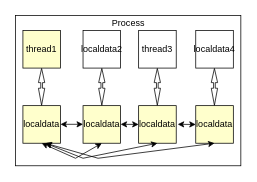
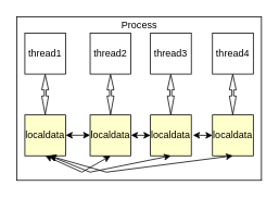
  <mxCell id="0" />
  <mxCell id="1" parent="0" />
  <mxCell id="2" value="" style="rounded=0;whiteSpace=wrap;html=1;" vertex="1" parent="1"><mxGeometry x="20" y="20" width="300" height="200" as="geometry" /></mxCell>
  <mxCell id="3" value="Process" style="text;html=1;align=center;verticalAlign=middle;resizable=0;points=[];autosize=1;strokeColor=none;fillColor=none;" vertex="1" parent="1"><mxGeometry x="140" y="20" width="60" height="20" as="geometry" /></mxCell>
- <mxCell id="4" value="thread1" style="rounded=0;whiteSpace=wrap;html=1;fillColor=#ffffcc;" vertex="1" parent="1"><mxGeometry x="30" y="40" width="50" height="50" as="geometry" /></mxCell>
- <mxCell id="5" value="localdata2" style="rounded=0;whiteSpace=wrap;html=1;" vertex="1" parent="1"><mxGeometry x="110" y="40" width="50" height="50" as="geometry" /></mxCell>
+ <mxCell id="4" value="thread1" style="rounded=0;whiteSpace=wrap;html=1;" vertex="1" parent="1"><mxGeometry x="30" y="40" width="50" height="50" as="geometry" /></mxCell>
+ <mxCell id="5" value="thread2" style="rounded=0;whiteSpace=wrap;html=1;" vertex="1" parent="1"><mxGeometry x="110" y="40" width="50" height="50" as="geometry" /></mxCell>
  <mxCell id="6" value="thread3" style="rounded=0;whiteSpace=wrap;html=1;" vertex="1" parent="1"><mxGeometry x="184" y="40" width="50" height="50" as="geometry" /></mxCell>
- <mxCell id="7" value="localdata4" style="rounded=0;whiteSpace=wrap;html=1;" vertex="1" parent="1"><mxGeometry x="260" y="40" width="50" height="50" as="geometry" /></mxCell>
+ <mxCell id="7" value="thread4" style="rounded=0;whiteSpace=wrap;html=1;" vertex="1" parent="1"><mxGeometry x="260" y="40" width="50" height="50" as="geometry" /></mxCell>
  <mxCell id="8" value="localdata" style="rounded=0;whiteSpace=wrap;html=1;fillColor=#FFFFCC;" vertex="1" parent="1"><mxGeometry x="30" y="140" width="50" height="50" as="geometry" /></mxCell>
  <mxCell id="9" value="localdata" style="rounded=0;whiteSpace=wrap;html=1;fillColor=#FFFFCC;" vertex="1" parent="1"><mxGeometry x="110" y="140" width="50" height="50" as="geometry" /></mxCell>
  <mxCell id="10" value="localdata" style="rounded=0;whiteSpace=wrap;html=1;fillColor=#FFFFCC;" vertex="1" parent="1"><mxGeometry x="184" y="140" width="50" height="50" as="geometry" /></mxCell>
  <mxCell id="11" value="localdata" style="rounded=0;whiteSpace=wrap;html=1;fillColor=#FFFFCC;" vertex="1" parent="1"><mxGeometry x="260" y="140" width="50" height="50" as="geometry" /></mxCell>
  <mxCell id="12" value="" style="shape=flexArrow;endArrow=classic;startArrow=classic;html=1;rounded=0;endWidth=5.161;endSize=5.947;width=2.258;startSize=7.226;startWidth=5.161;" edge="1" parent="1"><mxGeometry width="100" height="100" relative="1" as="geometry"><mxPoint x="54.86" y="140" as="sourcePoint" /><mxPoint x="54.86" y="90" as="targetPoint" /></mxGeometry></mxCell>
  <mxCell id="13" value="" style="shape=flexArrow;endArrow=classic;startArrow=classic;html=1;rounded=0;endWidth=5.161;endSize=5.947;width=2.258;startSize=7.226;startWidth=5.161;" edge="1" parent="1"><mxGeometry width="100" height="100" relative="1" as="geometry"><mxPoint x="135" y="140" as="sourcePoint" /><mxPoint x="135" y="90" as="targetPoint" /></mxGeometry></mxCell>
  <mxCell id="14" value="" style="shape=flexArrow;endArrow=classic;startArrow=classic;html=1;rounded=0;endWidth=5.161;endSize=5.947;width=2.258;startSize=7.226;startWidth=5.161;" edge="1" parent="1"><mxGeometry width="100" height="100" relative="1" as="geometry"><mxPoint x="208.86" y="140" as="sourcePoint" /><mxPoint x="208.86" y="90" as="targetPoint" /></mxGeometry></mxCell>
  <mxCell id="15" value="" style="shape=flexArrow;endArrow=classic;startArrow=classic;html=1;rounded=0;endWidth=5.161;endSize=5.947;width=2.258;startSize=7.226;startWidth=5.161;" edge="1" parent="1"><mxGeometry width="100" height="100" relative="1" as="geometry"><mxPoint x="284.86" y="140" as="sourcePoint" /><mxPoint x="284.86" y="90" as="targetPoint" /></mxGeometry></mxCell>
  <mxCell id="16" value="" style="endArrow=classic;startArrow=classic;html=1;rounded=0;" edge="1" parent="1"><mxGeometry width="50" height="50" relative="1" as="geometry"><mxPoint x="80" y="164.83" as="sourcePoint" /><mxPoint x="110" y="164.83" as="targetPoint" /></mxGeometry></mxCell>
  <mxCell id="17" value="" style="endArrow=classic;startArrow=classic;html=1;rounded=0;entryX=0;entryY=0.5;entryDx=0;entryDy=0;" edge="1" parent="1" target="10"><mxGeometry width="50" height="50" relative="1" as="geometry"><mxPoint x="160" y="164.83" as="sourcePoint" /><mxPoint x="190" y="164.83" as="targetPoint" /></mxGeometry></mxCell>
  <mxCell id="18" value="" style="endArrow=classic;startArrow=classic;html=1;rounded=0;entryX=0;entryY=0.5;entryDx=0;entryDy=0;" edge="1" parent="1"><mxGeometry width="50" height="50" relative="1" as="geometry"><mxPoint x="236" y="164.86" as="sourcePoint" /><mxPoint x="260" y="165.03" as="targetPoint" /></mxGeometry></mxCell>
  <mxCell id="19" value="" style="endArrow=classic;startArrow=classic;html=1;rounded=0;exitX=0.5;exitY=1;exitDx=0;exitDy=0;entryX=0.5;entryY=1;entryDx=0;entryDy=0;" edge="1" parent="1" source="8" target="9"><mxGeometry width="50" height="50" relative="1" as="geometry"><mxPoint x="200" y="160" as="sourcePoint" /><mxPoint x="250" y="110" as="targetPoint" /><Array as="points"><mxPoint x="100" y="210" /></Array></mxGeometry></mxCell>
  <mxCell id="20" value="" style="endArrow=classic;startArrow=classic;html=1;rounded=0;entryX=0.5;entryY=1;entryDx=0;entryDy=0;" edge="1" parent="1" target="10"><mxGeometry width="50" height="50" relative="1" as="geometry"><mxPoint x="60" y="190" as="sourcePoint" /><mxPoint x="145" y="200" as="targetPoint" /><Array as="points"><mxPoint x="110" y="210" /></Array></mxGeometry></mxCell>
  <mxCell id="21" value="" style="endArrow=classic;startArrow=classic;html=1;rounded=0;entryX=0.5;entryY=1;entryDx=0;entryDy=0;" edge="1" parent="1" target="11"><mxGeometry width="50" height="50" relative="1" as="geometry"><mxPoint x="60" y="190" as="sourcePoint" /><mxPoint x="219" y="200" as="targetPoint" /><Array as="points"><mxPoint x="130" y="210" /></Array></mxGeometry></mxCell>
